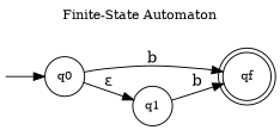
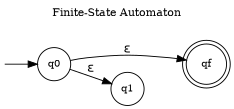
  digraph {
    fontsize=12
    label="Finite-State Automaton"
    labelloc=t
    rankdir=LR
    node [fontsize=11 shape=circle]
    n1 [label=q0]
    n2 [label=qf shape=doublecircle]
    n3 [label=q1]
    start [shape=point style=invis width=0]
-   n1 -> n2 [label=b]
+   n1 -> n2 [label="ε"]
    n1 -> n3 [label="ε"]
-   n3 -> n2 [label=b]
    start -> n1
  }
